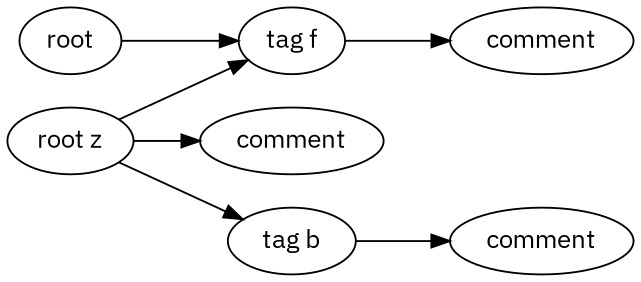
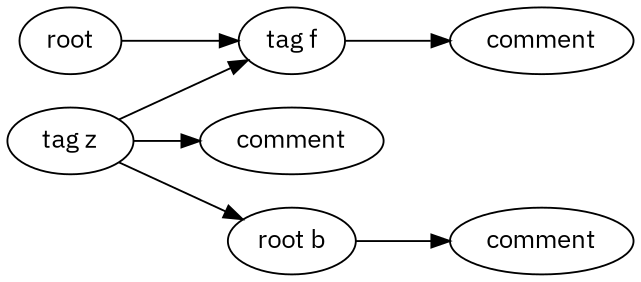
  digraph {
    fontname="IBM Plex Sans"
    rankdir=LR
    node [fontname="IBM Plex Sans"]
    edge [fontname="IBM Plex Sans"]
    n1 [label=root]
    n2 [label="tag f"]
    n3 [label=comment]
-   n4 [label="root z"]
+   n4 [label="tag z"]
    n5 [label=comment]
-   n6 [label="tag b"]
+   n6 [label="root b"]
    n7 [label=comment]
    n1 -> n2
    n2 -> n3
    n4 -> n2
    n4 -> n5
    n4 -> n6
    n6 -> n7
  }
